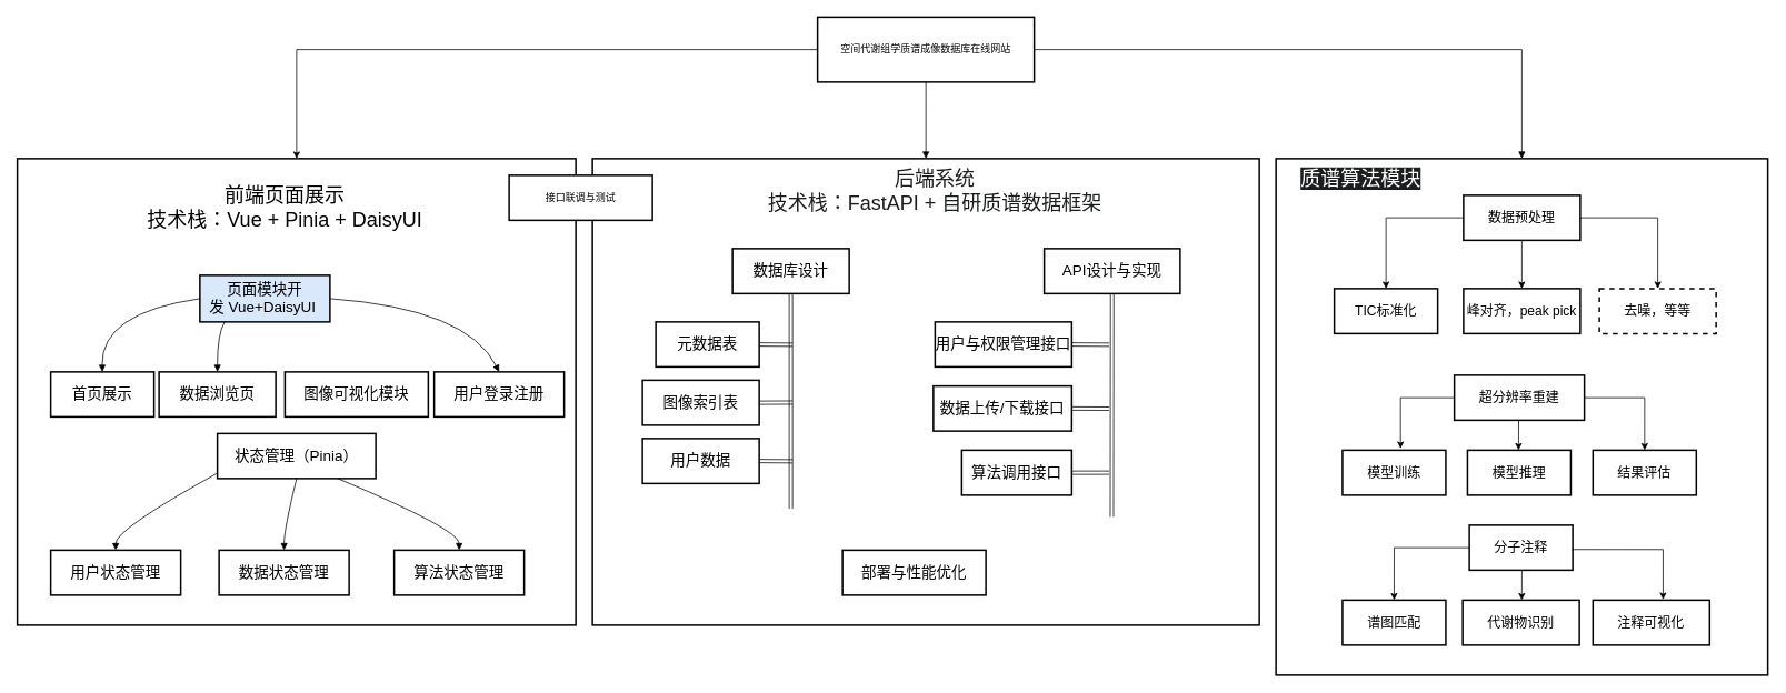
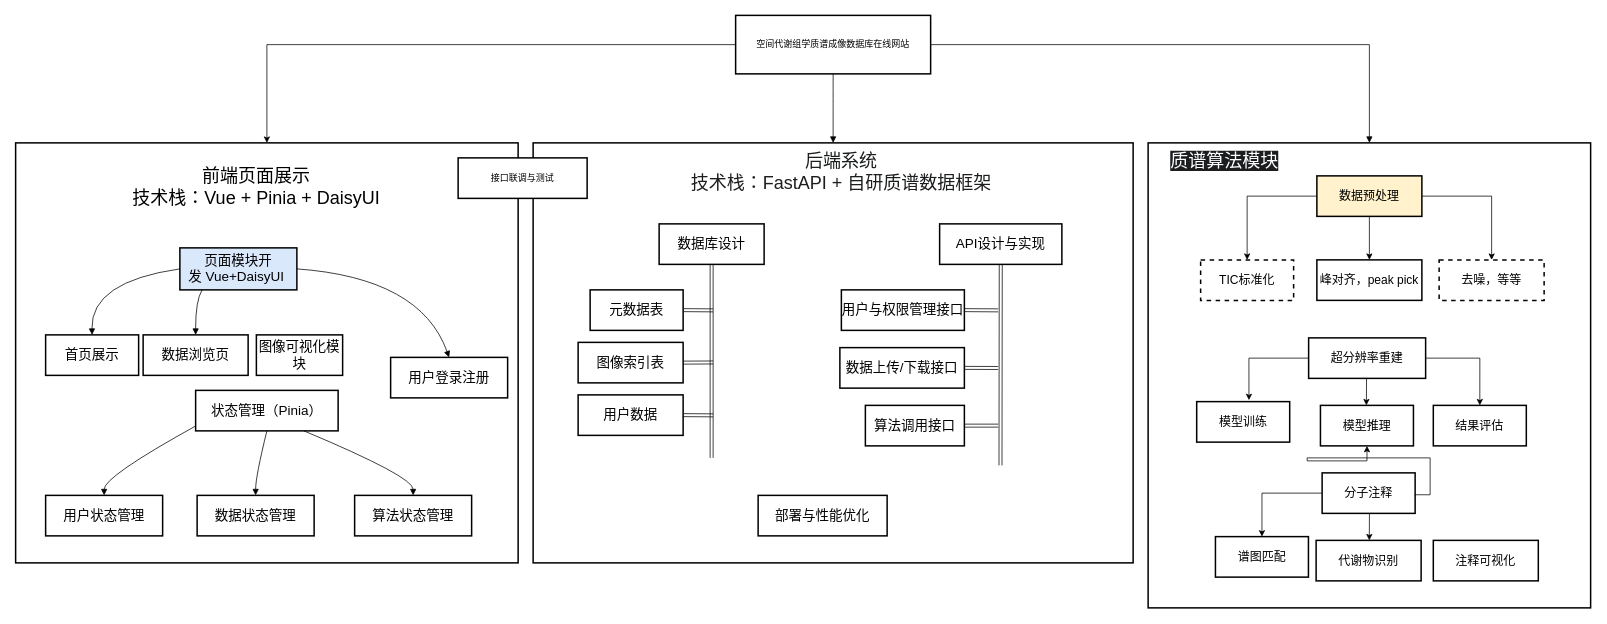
  <mxCell id="0" />
  <mxCell id="1" parent="0" />
  <mxCell id="2" style="edgeStyle=orthogonalEdgeStyle;rounded=0;orthogonalLoop=1;jettySize=auto;html=1;exitX=0;exitY=0.5;exitDx=0;exitDy=0;entryX=0.5;entryY=0;entryDx=0;entryDy=0;" edge="1" parent="1" source="3" target="4"><mxGeometry relative="1" as="geometry" /></mxCell>
  <mxCell id="3" value="空间代谢组学质谱成像数据库在线网站" style="whiteSpace=wrap;strokeWidth=2;" vertex="1" parent="1"><mxGeometry x="980" y="20" width="260" height="78" as="geometry" /></mxCell>
  <mxCell id="4" value="" style="whiteSpace=wrap;strokeWidth=2;movable=0;resizable=0;rotatable=0;deletable=0;editable=0;locked=1;connectable=0;" vertex="1" parent="1"><mxGeometry x="20" y="190" width="670" height="560" as="geometry" /></mxCell>
  <mxCell id="5" value="" style="whiteSpace=wrap;strokeWidth=2;movable=0;resizable=0;rotatable=0;deletable=0;editable=0;locked=1;connectable=0;" vertex="1" parent="1"><mxGeometry x="710" y="190" width="800" height="560" as="geometry" /></mxCell>
  <mxCell id="6" style="edgeStyle=orthogonalEdgeStyle;rounded=0;orthogonalLoop=1;jettySize=auto;html=1;entryX=0.5;entryY=0;entryDx=0;entryDy=0;endArrow=block;endFill=1;exitX=1;exitY=0.5;exitDx=0;exitDy=0;" edge="1" parent="1" source="3" target="7"><mxGeometry relative="1" as="geometry"><mxPoint x="1350" y="100" as="sourcePoint" /></mxGeometry></mxCell>
  <mxCell id="7" value="" style="whiteSpace=wrap;strokeWidth=2;movable=1;resizable=1;rotatable=1;deletable=1;editable=1;locked=0;connectable=1;" vertex="1" parent="1"><mxGeometry x="1530" y="190" width="590" height="620" as="geometry" /></mxCell>
  <mxCell id="8" value="状态管理（Pinia）" style="whiteSpace=wrap;strokeWidth=2;fontSize=18;" vertex="1" parent="1"><mxGeometry x="260" y="520" width="190" height="54" as="geometry" /></mxCell>
  <mxCell id="9" value="用户状态管理" style="whiteSpace=wrap;strokeWidth=2;fontSize=18;" vertex="1" parent="1"><mxGeometry x="60" y="660" width="156" height="54" as="geometry" /></mxCell>
  <mxCell id="10" value="数据状态管理" style="whiteSpace=wrap;strokeWidth=2;fontSize=18;" vertex="1" parent="1"><mxGeometry x="262" y="660" width="156" height="54" as="geometry" /></mxCell>
  <mxCell id="11" value="算法状态管理" style="whiteSpace=wrap;strokeWidth=2;fontSize=18;" vertex="1" parent="1"><mxGeometry x="472" y="660" width="156" height="54" as="geometry" /></mxCell>
  <mxCell id="12" value="页面模块开发 Vue+DaisyUI " style="whiteSpace=wrap;strokeWidth=2;fontSize=18;fillColor=#dae8fc;" vertex="1" parent="1"><mxGeometry x="239" y="330" width="156" height="56" as="geometry" /></mxCell>
  <mxCell id="13" value="首页展示" style="whiteSpace=wrap;strokeWidth=2;fontSize=18;" vertex="1" parent="1"><mxGeometry x="60" y="446" width="124" height="54" as="geometry" /></mxCell>
  <mxCell id="14" value="数据浏览页" style="whiteSpace=wrap;strokeWidth=2;fontSize=18;" vertex="1" parent="1"><mxGeometry x="190" y="446" width="140" height="54" as="geometry" /></mxCell>
- <mxCell id="15" value="图像可视化模块" style="whiteSpace=wrap;strokeWidth=2;fontSize=18;" vertex="1" parent="1"><mxGeometry x="341" y="446" width="172" height="54" as="geometry" /></mxCell>
- <mxCell id="16" value="用户登录注册" style="whiteSpace=wrap;strokeWidth=2;fontSize=18;" vertex="1" parent="1"><mxGeometry x="520" y="446" width="156" height="54" as="geometry" /></mxCell>
+ <mxCell id="15" value="图像可视化模块" style="whiteSpace=wrap;strokeWidth=2;fontSize=18;" vertex="1" parent="1"><mxGeometry x="341" y="446" width="115" height="54" as="geometry" /></mxCell>
+ <mxCell id="16" value="用户登录注册" style="whiteSpace=wrap;strokeWidth=2;fontSize=18;" vertex="1" parent="1"><mxGeometry x="520" y="476" width="156" height="54" as="geometry" /></mxCell>
  <mxCell id="17" value="接口联调与测试" style="whiteSpace=wrap;strokeWidth=2;" vertex="1" parent="1"><mxGeometry x="610" y="210" width="172" height="54" as="geometry" /></mxCell>
  <mxCell id="18" style="edgeStyle=orthogonalEdgeStyle;shape=link;rounded=0;orthogonalLoop=1;jettySize=auto;html=1;" edge="1" parent="1" source="19"><mxGeometry relative="1" as="geometry"><mxPoint x="948" y="610" as="targetPoint" /></mxGeometry></mxCell>
  <mxCell id="19" value="数据库设计" style="whiteSpace=wrap;strokeWidth=2;fontSize=18;" vertex="1" parent="1"><mxGeometry x="878" y="298" width="140" height="54" as="geometry" /></mxCell>
  <mxCell id="20" style="edgeStyle=none;shape=link;rounded=0;orthogonalLoop=1;jettySize=auto;html=1;exitX=1;exitY=0.5;exitDx=0;exitDy=0;" edge="1" parent="1" source="21"><mxGeometry relative="1" as="geometry"><mxPoint x="950" y="413.316" as="targetPoint" /></mxGeometry></mxCell>
  <mxCell id="21" value="元数据表" style="whiteSpace=wrap;strokeWidth=2;fontSize=18;" vertex="1" parent="1"><mxGeometry x="786" y="386" width="124" height="54" as="geometry" /></mxCell>
  <mxCell id="22" style="edgeStyle=none;shape=link;rounded=0;orthogonalLoop=1;jettySize=auto;html=1;exitX=1;exitY=0.5;exitDx=0;exitDy=0;" edge="1" parent="1" source="23"><mxGeometry relative="1" as="geometry"><mxPoint x="950" y="482.789" as="targetPoint" /></mxGeometry></mxCell>
  <mxCell id="23" value="图像索引表" style="whiteSpace=wrap;strokeWidth=2;fontSize=18;" vertex="1" parent="1"><mxGeometry x="770" y="456" width="140" height="54" as="geometry" /></mxCell>
  <mxCell id="24" style="edgeStyle=none;shape=link;rounded=0;orthogonalLoop=1;jettySize=auto;html=1;exitX=1;exitY=0.5;exitDx=0;exitDy=0;" edge="1" parent="1" source="25"><mxGeometry relative="1" as="geometry"><mxPoint x="950" y="553.316" as="targetPoint" /></mxGeometry></mxCell>
  <mxCell id="25" value="用户数据" style="whiteSpace=wrap;strokeWidth=2;fontSize=18;" vertex="1" parent="1"><mxGeometry x="770" y="526" width="140" height="54" as="geometry" /></mxCell>
  <mxCell id="26" style="edgeStyle=none;shape=link;rounded=0;orthogonalLoop=1;jettySize=auto;html=1;exitX=0.5;exitY=1;exitDx=0;exitDy=0;" edge="1" parent="1" source="27"><mxGeometry relative="1" as="geometry"><mxPoint x="1333.158" y="620" as="targetPoint" /></mxGeometry></mxCell>
  <mxCell id="27" value="API设计与实现" style="whiteSpace=wrap;strokeWidth=2;fontSize=18;" vertex="1" parent="1"><mxGeometry x="1252" y="298" width="163" height="54" as="geometry" /></mxCell>
  <mxCell id="28" style="edgeStyle=none;shape=link;rounded=0;orthogonalLoop=1;jettySize=auto;html=1;exitX=1;exitY=0.5;exitDx=0;exitDy=0;" edge="1" parent="1" source="29"><mxGeometry relative="1" as="geometry"><mxPoint x="1330" y="490.158" as="targetPoint" /></mxGeometry></mxCell>
  <mxCell id="29" value="数据上传/下载接口" style="whiteSpace=wrap;strokeWidth=2;fontSize=18;" vertex="1" parent="1"><mxGeometry x="1119" y="463" width="166" height="54" as="geometry" /></mxCell>
  <mxCell id="30" style="edgeStyle=none;shape=link;rounded=0;orthogonalLoop=1;jettySize=auto;html=1;exitX=1;exitY=0.5;exitDx=0;exitDy=0;" edge="1" parent="1" source="31"><mxGeometry relative="1" as="geometry"><mxPoint x="1330" y="567" as="targetPoint" /></mxGeometry></mxCell>
  <mxCell id="31" value="算法调用接口" style="whiteSpace=wrap;strokeWidth=2;fontSize=18;" vertex="1" parent="1"><mxGeometry x="1153" y="540" width="132" height="54" as="geometry" /></mxCell>
  <mxCell id="32" style="edgeStyle=none;shape=link;rounded=0;orthogonalLoop=1;jettySize=auto;html=1;exitX=1;exitY=0.5;exitDx=0;exitDy=0;" edge="1" parent="1" source="33"><mxGeometry relative="1" as="geometry"><mxPoint x="1330" y="413.316" as="targetPoint" /></mxGeometry></mxCell>
  <mxCell id="33" value="用户与权限管理接口" style="whiteSpace=wrap;strokeWidth=2;fontSize=18;" vertex="1" parent="1"><mxGeometry x="1121" y="386" width="164" height="54" as="geometry" /></mxCell>
  <mxCell id="34" style="edgeStyle=none;rounded=0;orthogonalLoop=1;jettySize=auto;html=1;exitX=0.5;exitY=1;exitDx=0;exitDy=0;entryX=0.5;entryY=0;entryDx=0;entryDy=0;" edge="1" parent="1" source="37" target="39"><mxGeometry relative="1" as="geometry" /></mxCell>
  <mxCell id="35" style="edgeStyle=orthogonalEdgeStyle;rounded=0;orthogonalLoop=1;jettySize=auto;html=1;exitX=0;exitY=0.5;exitDx=0;exitDy=0;entryX=0.5;entryY=0;entryDx=0;entryDy=0;" edge="1" parent="1" source="37" target="38"><mxGeometry relative="1" as="geometry" /></mxCell>
  <mxCell id="36" style="edgeStyle=orthogonalEdgeStyle;rounded=0;orthogonalLoop=1;jettySize=auto;html=1;exitX=1;exitY=0.5;exitDx=0;exitDy=0;entryX=0.5;entryY=0;entryDx=0;entryDy=0;" edge="1" parent="1" source="37" target="40"><mxGeometry relative="1" as="geometry" /></mxCell>
- <mxCell id="37" value="数据预处理" style="whiteSpace=wrap;strokeWidth=2;fontSize=16;" vertex="1" parent="1"><mxGeometry x="1755" y="234" width="140" height="54" as="geometry" /></mxCell>
- <mxCell id="38" value="TIC标准化" style="whiteSpace=wrap;strokeWidth=2;fontSize=16;" vertex="1" parent="1"><mxGeometry x="1600" y="346" width="124" height="54" as="geometry" /></mxCell>
+ <mxCell id="37" value="数据预处理" style="whiteSpace=wrap;strokeWidth=2;fontSize=16;fillColor=#fff2cc;" vertex="1" parent="1"><mxGeometry x="1755" y="234" width="140" height="54" as="geometry" /></mxCell>
+ <mxCell id="38" value="TIC标准化" style="whiteSpace=wrap;strokeWidth=2;fontSize=16;dashed=1;" vertex="1" parent="1"><mxGeometry x="1600" y="346" width="124" height="54" as="geometry" /></mxCell>
  <mxCell id="39" value="峰对齐，peak pick" style="whiteSpace=wrap;strokeWidth=2;fontSize=16;" vertex="1" parent="1"><mxGeometry x="1755" y="346" width="140" height="54" as="geometry" /></mxCell>
  <mxCell id="40" value="去噪，等等" style="whiteSpace=wrap;strokeWidth=2;fontSize=16;dashed=1;" vertex="1" parent="1"><mxGeometry x="1918" y="346" width="140" height="54" as="geometry" /></mxCell>
  <mxCell id="41" value="超分辨率重建" style="whiteSpace=wrap;strokeWidth=2;fontSize=16;" vertex="1" parent="1"><mxGeometry x="1744" y="450" width="156" height="54" as="geometry" /></mxCell>
- <mxCell id="42" value="模型训练" style="whiteSpace=wrap;strokeWidth=2;fontSize=16;" vertex="1" parent="1"><mxGeometry x="1609.75" y="540" width="124" height="54" as="geometry" /></mxCell>
+ <mxCell id="42" value="模型训练" style="whiteSpace=wrap;strokeWidth=2;fontSize=16;" vertex="1" parent="1"><mxGeometry x="1594.75" y="535" width="124" height="54" as="geometry" /></mxCell>
  <mxCell id="43" value="模型推理" style="whiteSpace=wrap;strokeWidth=2;fontSize=16;" vertex="1" parent="1"><mxGeometry x="1759.75" y="540" width="124" height="54" as="geometry" /></mxCell>
  <mxCell id="44" value="结果评估" style="whiteSpace=wrap;strokeWidth=2;fontSize=16;" vertex="1" parent="1"><mxGeometry x="1910.25" y="540" width="124" height="54" as="geometry" /></mxCell>
  <mxCell id="45" value="分子注释" style="whiteSpace=wrap;strokeWidth=2;fontSize=16;" vertex="1" parent="1"><mxGeometry x="1762" y="630" width="124" height="54" as="geometry" /></mxCell>
- <mxCell id="46" value="谱图匹配" style="whiteSpace=wrap;strokeWidth=2;fontSize=16;" vertex="1" parent="1"><mxGeometry x="1609.75" y="720" width="124" height="54" as="geometry" /></mxCell>
+ <mxCell id="46" value="谱图匹配" style="whiteSpace=wrap;strokeWidth=2;fontSize=16;" vertex="1" parent="1"><mxGeometry x="1619.75" y="715" width="124" height="54" as="geometry" /></mxCell>
  <mxCell id="47" value="代谢物识别" style="whiteSpace=wrap;strokeWidth=2;fontSize=16;" vertex="1" parent="1"><mxGeometry x="1754" y="720" width="140" height="54" as="geometry" /></mxCell>
  <mxCell id="48" value="注释可视化" style="whiteSpace=wrap;strokeWidth=2;fontSize=16;" vertex="1" parent="1"><mxGeometry x="1910.25" y="720" width="140" height="54" as="geometry" /></mxCell>
  <mxCell id="49" value="" style="curved=1;startArrow=none;endArrow=block;exitX=0.5;exitY=1;entryX=0.5;entryY=0;rounded=0;" edge="1" parent="1" source="3" target="5"><mxGeometry relative="1" as="geometry"><Array as="points" /></mxGeometry></mxCell>
  <mxCell id="50" value="" style="curved=1;startArrow=none;endArrow=block;exitX=0;exitY=0.88;entryX=0.5;entryY=0;rounded=0;fontSize=18;" edge="1" parent="1" source="8" target="9"><mxGeometry relative="1" as="geometry"><Array as="points"><mxPoint x="138" y="635" /></Array></mxGeometry></mxCell>
  <mxCell id="51" value="" style="curved=1;startArrow=none;endArrow=block;exitX=0.5;exitY=1;entryX=0.5;entryY=0;rounded=0;exitDx=0;exitDy=0;fontSize=18;" edge="1" parent="1" source="8" target="10"><mxGeometry relative="1" as="geometry"><Array as="points"><mxPoint x="340" y="635" /></Array><mxPoint x="336" y="584" as="sourcePoint" /></mxGeometry></mxCell>
  <mxCell id="52" value="" style="curved=1;startArrow=none;endArrow=block;exitX=0.76;exitY=1;entryX=0.5;entryY=0;rounded=0;fontSize=18;" edge="1" parent="1" source="8" target="11"><mxGeometry relative="1" as="geometry"><Array as="points"><mxPoint x="550" y="635" /></Array></mxGeometry></mxCell>
  <mxCell id="53" value="" style="curved=1;startArrow=none;endArrow=block;exitX=0;exitY=0.5;entryX=0.5;entryY=0;rounded=0;exitDx=0;exitDy=0;fontSize=18;" edge="1" parent="1" source="12" target="13"><mxGeometry relative="1" as="geometry"><Array as="points"><mxPoint x="120" y="375" /></Array></mxGeometry></mxCell>
  <mxCell id="54" value="" style="curved=1;startArrow=none;endArrow=block;exitX=0.19;exitY=1;entryX=0.5;entryY=0;rounded=0;fontSize=18;" edge="1" parent="1" source="12" target="14"><mxGeometry relative="1" as="geometry"><Array as="points"><mxPoint x="260" y="400" /></Array></mxGeometry></mxCell>
  <mxCell id="55" value="" style="curved=1;startArrow=none;endArrow=block;exitX=1;exitY=0.5;entryX=0.5;entryY=0;rounded=0;entryDx=0;entryDy=0;exitDx=0;exitDy=0;fontSize=18;" edge="1" parent="1" source="12" target="16"><mxGeometry relative="1" as="geometry"><Array as="points"><mxPoint x="560" y="370" /></Array><mxPoint x="677" y="446" as="targetPoint" /></mxGeometry></mxCell>
  <mxCell id="56" value="部署与性能优化" style="whiteSpace=wrap;strokeWidth=2;fontSize=18;" vertex="1" parent="1"><mxGeometry x="1010" y="660" width="172" height="54" as="geometry" /></mxCell>
  <mxCell id="57" value="&lt;font style=&quot;font-size: 24px;&quot;&gt;&lt;span style=&quot;font-family: Helvetica; font-style: normal; font-variant-ligatures: normal; font-variant-caps: normal; font-weight: 400; letter-spacing: normal; orphans: 2; text-indent: 0px; text-transform: none; widows: 2; word-spacing: 0px; -webkit-text-stroke-width: 0px; white-space: normal; text-decoration-thickness: initial; text-decoration-style: initial; text-decoration-color: initial; float: none; display: inline !important;&quot;&gt;后端系统&lt;/span&gt;&lt;br style=&quot;forced-color-adjust: none; padding: 0px; margin: 0px; font-family: Helvetica; font-style: normal; font-variant-ligatures: normal; font-variant-caps: normal; font-weight: 400; letter-spacing: normal; orphans: 2; text-indent: 0px; text-transform: none; widows: 2; word-spacing: 0px; -webkit-text-stroke-width: 0px; white-space: normal; text-decoration-thickness: initial; text-decoration-style: initial; text-decoration-color: initial; box-shadow: none !important;&quot;&gt;&lt;span style=&quot;font-family: Helvetica; font-style: normal; font-variant-ligatures: normal; font-variant-caps: normal; font-weight: 400; letter-spacing: normal; orphans: 2; text-indent: 0px; text-transform: none; widows: 2; word-spacing: 0px; -webkit-text-stroke-width: 0px; white-space: normal; text-decoration-thickness: initial; text-decoration-style: initial; text-decoration-color: initial; float: none; display: inline !important;&quot;&gt;技术栈：FastAPI + 自研质谱数据框架&lt;/span&gt;&lt;/font&gt;" style="text;whiteSpace=wrap;html=1;align=center;fontColor=light-dark(#1B1D1E,#FFFFFF);labelBackgroundColor=default;" vertex="1" parent="1"><mxGeometry x="910" y="194" width="422" height="70" as="geometry" /></mxCell>
  <mxCell id="58" value="&lt;span style=&quot;font-family: Helvetica; font-style: normal; font-variant-ligatures: normal; font-variant-caps: normal; font-weight: 400; letter-spacing: normal; orphans: 2; text-indent: 0px; text-transform: none; widows: 2; word-spacing: 0px; -webkit-text-stroke-width: 0px; white-space: normal; text-decoration-thickness: initial; text-decoration-style: initial; text-decoration-color: initial; float: none; display: inline !important;&quot;&gt;前端页面展示&lt;/span&gt;&lt;br style=&quot;forced-color-adjust: none; padding: 0px; margin: 0px; font-family: Helvetica; font-style: normal; font-variant-ligatures: normal; font-variant-caps: normal; font-weight: 400; letter-spacing: normal; orphans: 2; text-indent: 0px; text-transform: none; widows: 2; word-spacing: 0px; -webkit-text-stroke-width: 0px; white-space: normal; text-decoration-thickness: initial; text-decoration-style: initial; text-decoration-color: initial; box-shadow: none !important;&quot;&gt;&lt;span style=&quot;font-family: Helvetica; font-style: normal; font-variant-ligatures: normal; font-variant-caps: normal; font-weight: 400; letter-spacing: normal; orphans: 2; text-indent: 0px; text-transform: none; widows: 2; word-spacing: 0px; -webkit-text-stroke-width: 0px; white-space: normal; text-decoration-thickness: initial; text-decoration-style: initial; text-decoration-color: initial; float: none; display: inline !important;&quot;&gt;技术栈：Vue + Pinia + DaisyUI&lt;/span&gt;" style="text;whiteSpace=wrap;html=1;align=center;labelBackgroundColor=default;fontColor=light-dark(#000000,#FFFFFF);fontSize=24;" vertex="1" parent="1"><mxGeometry x="151" y="214" width="380" height="50" as="geometry" /></mxCell>
  <mxCell id="59" value="&lt;span style=&quot;font-family: Helvetica; font-style: normal; font-variant-ligatures: normal; font-variant-caps: normal; font-weight: 400; letter-spacing: normal; orphans: 2; text-indent: 0px; text-transform: none; widows: 2; word-spacing: 0px; -webkit-text-stroke-width: 0px; white-space: normal; text-decoration-thickness: initial; text-decoration-style: initial; text-decoration-color: initial; float: none; background-color: light-dark(rgb(27, 29, 30), rgb(0, 0, 0)); display: inline !important;&quot;&gt;&lt;font style=&quot;color: light-dark(rgb(255, 255, 255), rgb(255, 255, 255));&quot;&gt;质谱算法模块&lt;/font&gt;&lt;/span&gt;" style="text;whiteSpace=wrap;html=1;align=center;fontSize=24;" vertex="1" parent="1"><mxGeometry x="1527" y="194" width="210" height="40" as="geometry" /></mxCell>
  <mxCell id="60" style="edgeStyle=orthogonalEdgeStyle;rounded=0;orthogonalLoop=1;jettySize=auto;html=1;exitX=0;exitY=0.5;exitDx=0;exitDy=0;entryX=0.562;entryY=-0.036;entryDx=0;entryDy=0;entryPerimeter=0;" edge="1" parent="1" source="41" target="42"><mxGeometry relative="1" as="geometry"><mxPoint x="1763" y="456" as="sourcePoint" /><mxPoint x="1670" y="541" as="targetPoint" /></mxGeometry></mxCell>
  <mxCell id="61" style="edgeStyle=none;rounded=0;orthogonalLoop=1;jettySize=auto;html=1;exitX=0.5;exitY=1;exitDx=0;exitDy=0;" edge="1" parent="1"><mxGeometry relative="1" as="geometry"><mxPoint x="1821.22" y="504" as="sourcePoint" /><mxPoint x="1821" y="540" as="targetPoint" /></mxGeometry></mxCell>
  <mxCell id="62" style="edgeStyle=orthogonalEdgeStyle;rounded=0;orthogonalLoop=1;jettySize=auto;html=1;exitX=0;exitY=0.5;exitDx=0;exitDy=0;entryX=0.5;entryY=0;entryDx=0;entryDy=0;" edge="1" parent="1" source="45" target="46"><mxGeometry relative="1" as="geometry"><mxPoint x="1744" y="650" as="sourcePoint" /><mxPoint x="1679" y="711" as="targetPoint" /></mxGeometry></mxCell>
  <mxCell id="63" style="edgeStyle=none;rounded=0;orthogonalLoop=1;jettySize=auto;html=1;exitX=0.5;exitY=1;exitDx=0;exitDy=0;" edge="1" parent="1"><mxGeometry relative="1" as="geometry"><mxPoint x="1825.1" y="684" as="sourcePoint" /><mxPoint x="1824.88" y="720" as="targetPoint" /></mxGeometry></mxCell>
  <mxCell id="64" style="edgeStyle=orthogonalEdgeStyle;rounded=0;orthogonalLoop=1;jettySize=auto;html=1;exitX=1;exitY=0.5;exitDx=0;exitDy=0;entryX=0.5;entryY=0;entryDx=0;entryDy=0;" edge="1" parent="1" source="41" target="44"><mxGeometry relative="1" as="geometry"><mxPoint x="1900" y="480" as="sourcePoint" /><mxPoint x="1993" y="565" as="targetPoint" /></mxGeometry></mxCell>
- <mxCell id="65" style="edgeStyle=orthogonalEdgeStyle;rounded=0;orthogonalLoop=1;jettySize=auto;html=1;exitX=0.995;exitY=0.54;exitDx=0;exitDy=0;entryX=0.601;entryY=-0.011;entryDx=0;entryDy=0;entryPerimeter=0;exitPerimeter=0;" edge="1" parent="1" source="45" target="48"><mxGeometry relative="1" as="geometry"><mxPoint x="1886" y="657" as="sourcePoint" /><mxPoint x="1958" y="720" as="targetPoint" /></mxGeometry></mxCell>
+ <mxCell id="65" style="edgeStyle=orthogonalEdgeStyle;rounded=0;orthogonalLoop=1;jettySize=auto;html=1;exitX=0.995;exitY=0.54;exitDx=0;exitDy=0;exitPerimeter=0;" edge="1" parent="1" source="45" target="43"><mxGeometry relative="1" as="geometry"><mxPoint x="1886" y="657" as="sourcePoint" /><mxPoint x="1958" y="720" as="targetPoint" /></mxGeometry></mxCell>
